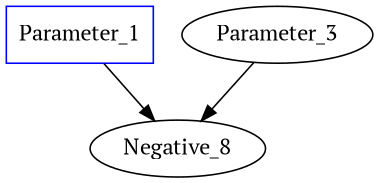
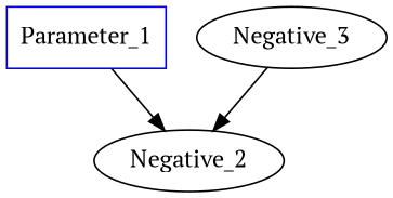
  digraph {
    fontname="PT Serif"
    node [color=black fontname="PT Serif" shape=ellipse]
    edge [fontname="PT Serif"]
    Parameter_1 [color=blue shape=box]
-   Negative_2 [label=Negative_8]
-   Negative_3 [label=Parameter_3]
+   Negative_2
+   Negative_3
    Parameter_1 -> Negative_2
    Negative_3 -> Negative_2
  }
